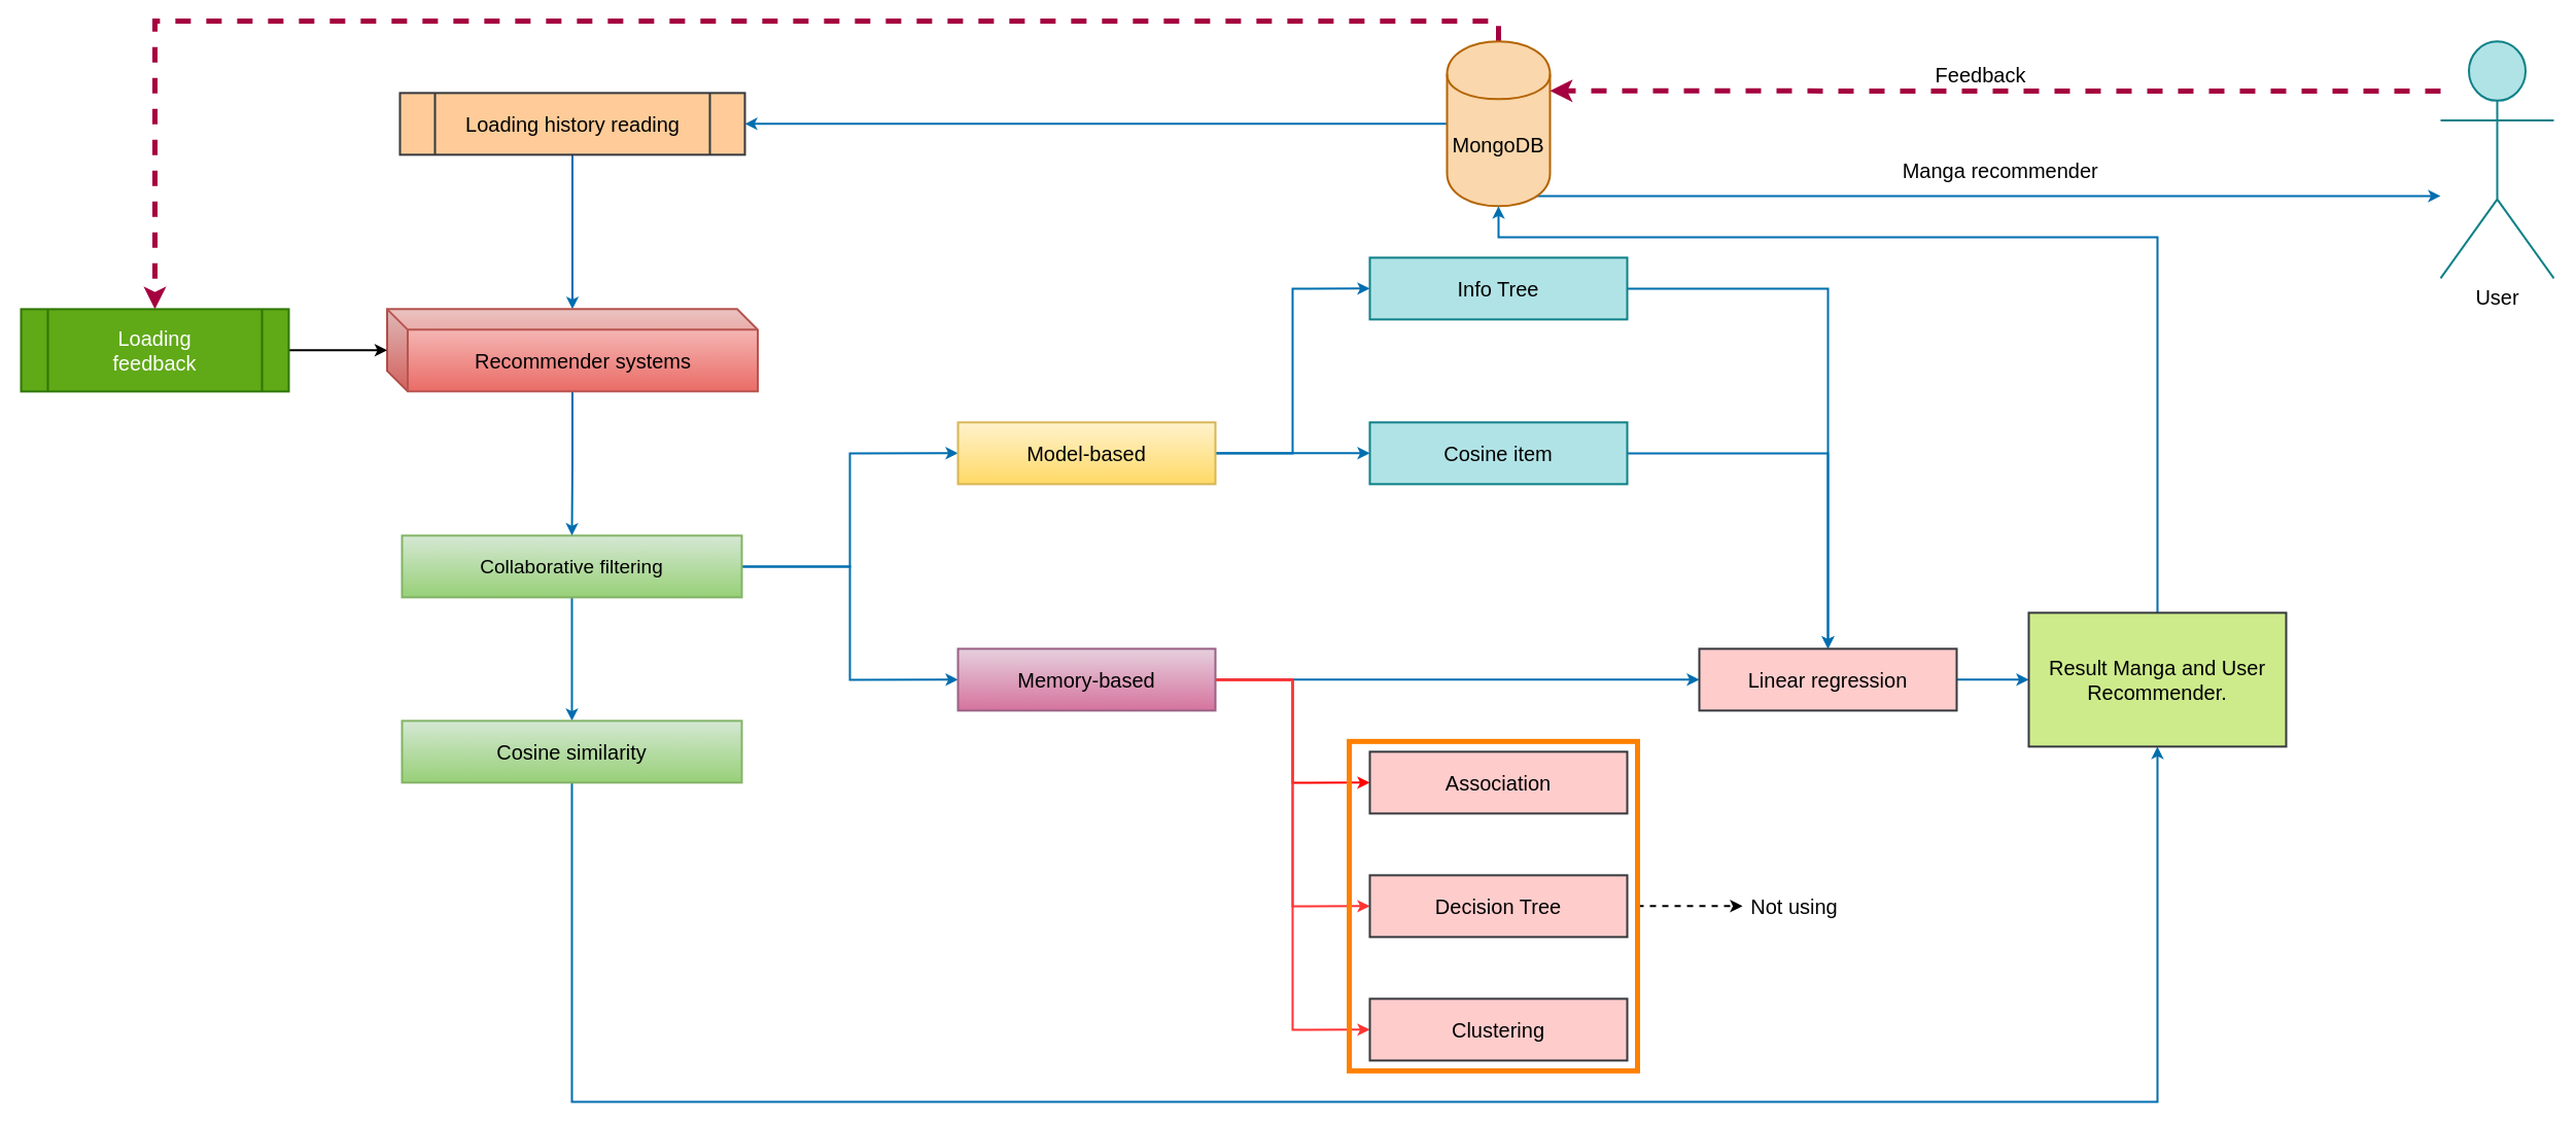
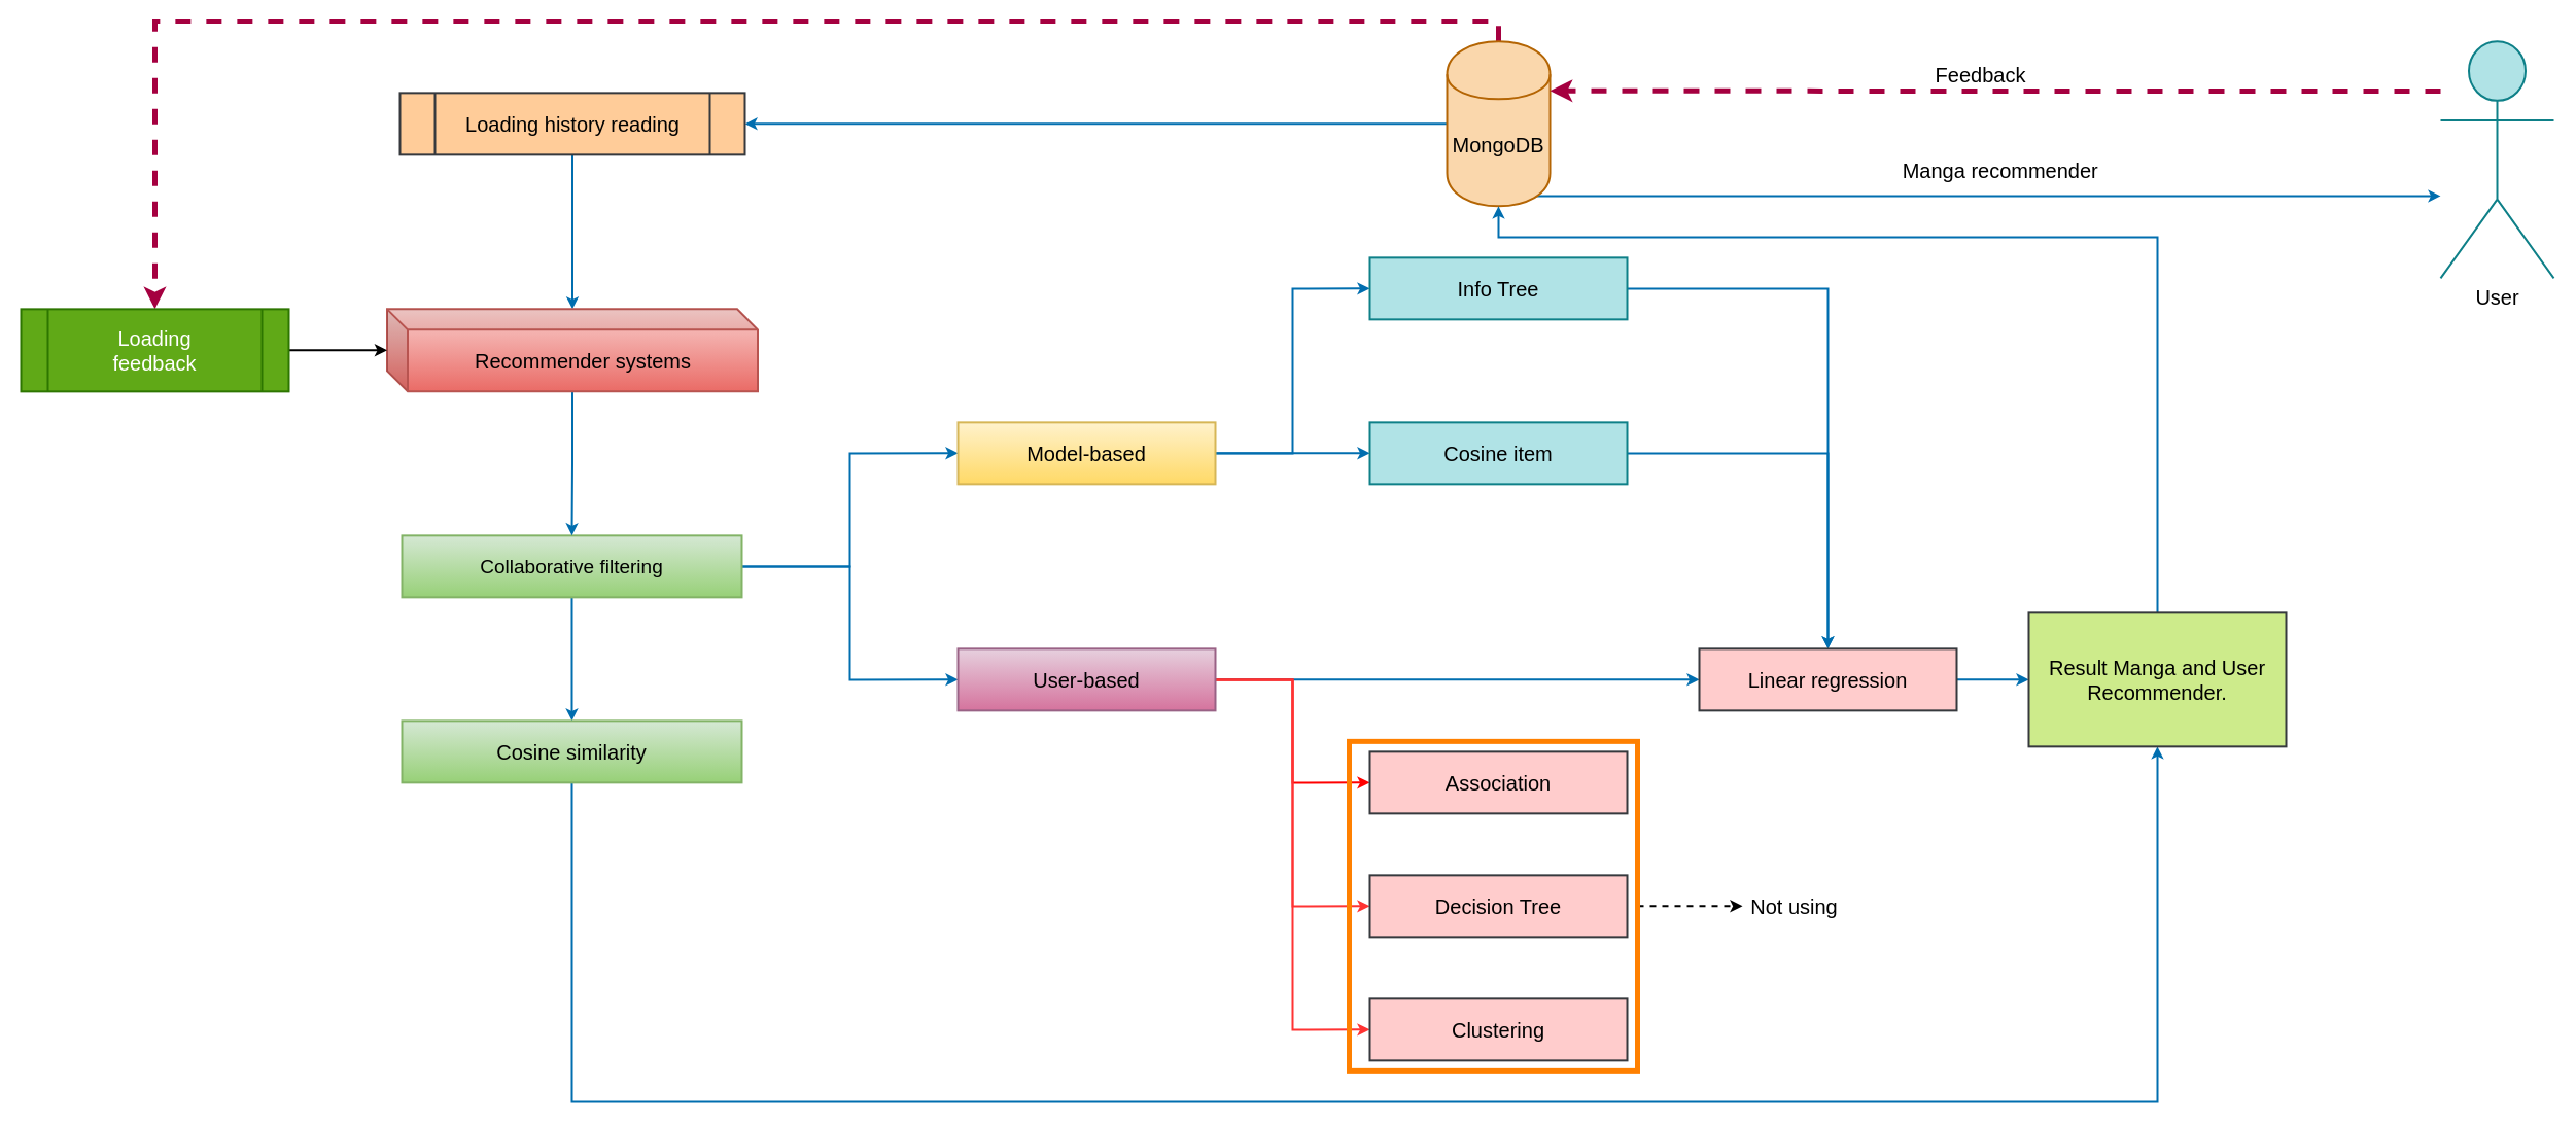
  <mxCell id="0" />
  <mxCell id="1" parent="0" />
  <mxCell id="2" style="edgeStyle=orthogonalEdgeStyle;rounded=0;orthogonalLoop=1;jettySize=auto;html=1;strokeWidth=2;fontSize=20;fillColor=#1ba1e2;strokeColor=#006EAF;" edge="1" parent="1" source="5" target="7"><mxGeometry relative="1" as="geometry" /></mxCell>
  <mxCell id="3" style="edgeStyle=orthogonalEdgeStyle;rounded=0;orthogonalLoop=1;jettySize=auto;html=1;strokeWidth=2;fontSize=20;exitX=0.85;exitY=0.95;exitDx=0;exitDy=0;exitPerimeter=0;fillColor=#1ba1e2;strokeColor=#006EAF;" edge="1" parent="1" source="5" target="37"><mxGeometry relative="1" as="geometry"><Array as="points"><mxPoint x="1490" y="189.86" /></Array></mxGeometry></mxCell>
  <mxCell id="4" style="edgeStyle=orthogonalEdgeStyle;rounded=0;orthogonalLoop=1;jettySize=auto;html=1;entryX=0.5;entryY=0;entryDx=0;entryDy=0;strokeWidth=5;fontSize=20;dashed=1;fillColor=#d80073;strokeColor=#A50040;" edge="1" parent="1" source="5" target="40"><mxGeometry relative="1" as="geometry"><Array as="points"><mxPoint x="1455" y="20" /><mxPoint x="150" y="20" /></Array></mxGeometry></mxCell>
  <mxCell id="5" value="MongoDB" style="shape=cylinder;whiteSpace=wrap;html=1;boundedLbl=1;backgroundOutline=1;strokeWidth=2;fontSize=20;fillColor=#fad7ac;strokeColor=#b46504;" vertex="1" parent="1"><mxGeometry x="1405" y="39.86" width="100" height="160" as="geometry" /></mxCell>
  <mxCell id="6" style="edgeStyle=orthogonalEdgeStyle;rounded=0;orthogonalLoop=1;jettySize=auto;html=1;strokeWidth=2;fontSize=20;fillColor=#1ba1e2;strokeColor=#006EAF;" edge="1" parent="1" source="7" target="35"><mxGeometry relative="1" as="geometry" /></mxCell>
  <mxCell id="7" value="Loading history reading" style="shape=process;whiteSpace=wrap;html=1;backgroundOutline=1;strokeWidth=2;fontSize=20;fillColor=#ffcc99;strokeColor=#36393d;" vertex="1" parent="1"><mxGeometry x="388" y="89.86" width="335" height="60" as="geometry" /></mxCell>
  <mxCell id="8" style="edgeStyle=orthogonalEdgeStyle;rounded=0;orthogonalLoop=1;jettySize=auto;html=1;entryX=0.5;entryY=0;entryDx=0;entryDy=0;strokeWidth=2;fontSize=20;fillColor=#1ba1e2;strokeColor=#006EAF;" edge="1" parent="1" source="11" target="13"><mxGeometry relative="1" as="geometry" /></mxCell>
  <mxCell id="9" style="edgeStyle=orthogonalEdgeStyle;rounded=0;orthogonalLoop=1;jettySize=auto;html=1;entryX=0;entryY=0.5;entryDx=0;entryDy=0;strokeWidth=2;fontSize=20;fillColor=#1ba1e2;strokeColor=#006EAF;" edge="1" parent="1" source="11" target="16"><mxGeometry relative="1" as="geometry" /></mxCell>
  <mxCell id="10" style="edgeStyle=orthogonalEdgeStyle;rounded=0;orthogonalLoop=1;jettySize=auto;html=1;entryX=0;entryY=0.5;entryDx=0;entryDy=0;strokeWidth=2;fontSize=20;fillColor=#1ba1e2;strokeColor=#006EAF;" edge="1" parent="1" source="11" target="21"><mxGeometry relative="1" as="geometry" /></mxCell>
  <mxCell id="11" value="&lt;span style=&quot;font-family: &amp;#34;arial&amp;#34; , , sans-serif ; font-size: 19px ; text-align: left&quot;&gt;Collaborative filtering&lt;/span&gt;" style="rounded=0;whiteSpace=wrap;html=1;strokeWidth=2;fontSize=20;gradientColor=#97d077;fillColor=#d5e8d4;strokeColor=#82b366;" vertex="1" parent="1"><mxGeometry x="390" y="519.86" width="330" height="60" as="geometry" /></mxCell>
  <mxCell id="12" style="edgeStyle=orthogonalEdgeStyle;rounded=0;orthogonalLoop=1;jettySize=auto;html=1;strokeWidth=2;fontSize=20;entryX=0.5;entryY=1;entryDx=0;entryDy=0;fillColor=#1ba1e2;strokeColor=#006EAF;" edge="1" parent="1" source="13" target="32"><mxGeometry relative="1" as="geometry"><Array as="points"><mxPoint x="555" y="1069.86" /><mxPoint x="2095" y="1069.86" /></Array></mxGeometry></mxCell>
  <mxCell id="13" value="Cosine similarity" style="rounded=0;whiteSpace=wrap;html=1;strokeWidth=2;fontSize=20;gradientColor=#97d077;fillColor=#d5e8d4;strokeColor=#82b366;" vertex="1" parent="1"><mxGeometry x="390" y="699.86" width="330" height="60" as="geometry" /></mxCell>
  <mxCell id="14" style="edgeStyle=orthogonalEdgeStyle;rounded=0;orthogonalLoop=1;jettySize=auto;html=1;entryX=0;entryY=0.5;entryDx=0;entryDy=0;strokeWidth=2;fontSize=20;strokeColor=#006EAF;" edge="1" parent="1" source="16" target="25"><mxGeometry relative="1" as="geometry" /></mxCell>
  <mxCell id="15" style="edgeStyle=orthogonalEdgeStyle;rounded=0;orthogonalLoop=1;jettySize=auto;html=1;entryX=0;entryY=0.5;entryDx=0;entryDy=0;strokeWidth=2;fontSize=20;strokeColor=#006EAF;" edge="1" parent="1" source="16" target="23"><mxGeometry relative="1" as="geometry" /></mxCell>
  <mxCell id="16" value="Model-based" style="rounded=0;whiteSpace=wrap;html=1;strokeWidth=2;fontSize=20;gradientColor=#ffd966;fillColor=#fff2cc;strokeColor=#d6b656;" vertex="1" parent="1"><mxGeometry x="930" y="409.86" width="250" height="60" as="geometry" /></mxCell>
  <mxCell id="17" style="edgeStyle=orthogonalEdgeStyle;rounded=0;orthogonalLoop=1;jettySize=auto;html=1;entryX=0;entryY=0.5;entryDx=0;entryDy=0;strokeWidth=2;fontSize=20;fillColor=#1ba1e2;strokeColor=#006EAF;" edge="1" parent="1" source="21" target="27"><mxGeometry relative="1" as="geometry" /></mxCell>
  <mxCell id="18" style="edgeStyle=orthogonalEdgeStyle;rounded=0;orthogonalLoop=1;jettySize=auto;html=1;entryX=0;entryY=0.5;entryDx=0;entryDy=0;strokeWidth=2;fontSize=20;fillColor=#d80073;strokeColor=#FF0000;" edge="1" parent="1" source="21" target="28"><mxGeometry relative="1" as="geometry" /></mxCell>
  <mxCell id="19" style="edgeStyle=orthogonalEdgeStyle;rounded=0;orthogonalLoop=1;jettySize=auto;html=1;entryX=0;entryY=0.5;entryDx=0;entryDy=0;strokeWidth=2;fontSize=20;strokeColor=#FF3333;" edge="1" parent="1" source="21" target="30"><mxGeometry relative="1" as="geometry" /></mxCell>
  <mxCell id="20" style="edgeStyle=orthogonalEdgeStyle;rounded=0;orthogonalLoop=1;jettySize=auto;html=1;entryX=0;entryY=0.5;entryDx=0;entryDy=0;strokeWidth=2;fontSize=20;strokeColor=#FF3333;" edge="1" parent="1" source="21" target="29"><mxGeometry relative="1" as="geometry" /></mxCell>
- <mxCell id="21" value="Memory-based" style="rounded=0;whiteSpace=wrap;html=1;strokeWidth=2;fontSize=20;gradientColor=#d5739d;fillColor=#e6d0de;strokeColor=#996185;" vertex="1" parent="1"><mxGeometry x="930" y="629.86" width="250" height="60" as="geometry" /></mxCell>
+ <mxCell id="21" value="User-based" style="rounded=0;whiteSpace=wrap;html=1;strokeWidth=2;fontSize=20;gradientColor=#d5739d;fillColor=#e6d0de;strokeColor=#996185;" vertex="1" parent="1"><mxGeometry x="930" y="629.86" width="250" height="60" as="geometry" /></mxCell>
  <mxCell id="22" style="edgeStyle=orthogonalEdgeStyle;rounded=0;orthogonalLoop=1;jettySize=auto;html=1;entryX=0.5;entryY=0;entryDx=0;entryDy=0;strokeWidth=2;fontSize=20;strokeColor=#006EAF;" edge="1" parent="1" source="23" target="27"><mxGeometry relative="1" as="geometry" /></mxCell>
  <mxCell id="23" value="Info Tree" style="rounded=0;whiteSpace=wrap;html=1;strokeWidth=2;fontSize=20;fillColor=#b0e3e6;strokeColor=#0e8088;" vertex="1" parent="1"><mxGeometry x="1330" y="249.86" width="250" height="60" as="geometry" /></mxCell>
  <mxCell id="24" style="edgeStyle=orthogonalEdgeStyle;rounded=0;orthogonalLoop=1;jettySize=auto;html=1;entryX=0.5;entryY=0;entryDx=0;entryDy=0;strokeWidth=2;fontSize=20;strokeColor=#006EAF;" edge="1" parent="1" source="25" target="27"><mxGeometry relative="1" as="geometry" /></mxCell>
  <mxCell id="25" value="Cosine item" style="rounded=0;whiteSpace=wrap;html=1;strokeWidth=2;fontSize=20;fillColor=#b0e3e6;strokeColor=#0e8088;" vertex="1" parent="1"><mxGeometry x="1330" y="409.86" width="250" height="60" as="geometry" /></mxCell>
  <mxCell id="26" style="edgeStyle=orthogonalEdgeStyle;rounded=0;orthogonalLoop=1;jettySize=auto;html=1;entryX=0;entryY=0.5;entryDx=0;entryDy=0;strokeWidth=2;fontSize=20;fillColor=#1ba1e2;strokeColor=#006EAF;" edge="1" parent="1" source="27" target="32"><mxGeometry relative="1" as="geometry" /></mxCell>
  <mxCell id="27" value="Linear regression" style="rounded=0;whiteSpace=wrap;html=1;strokeWidth=2;fontSize=20;fillColor=#ffcccc;strokeColor=#36393d;" vertex="1" parent="1"><mxGeometry x="1650" y="629.86" width="250" height="60" as="geometry" /></mxCell>
  <mxCell id="28" value="Association" style="rounded=0;whiteSpace=wrap;html=1;strokeWidth=2;fontSize=20;fillColor=#ffcccc;strokeColor=#36393d;" vertex="1" parent="1"><mxGeometry x="1330" y="729.86" width="250" height="60" as="geometry" /></mxCell>
  <mxCell id="29" value="Clustering" style="rounded=0;whiteSpace=wrap;html=1;strokeWidth=2;fontSize=20;fillColor=#ffcccc;strokeColor=#36393d;" vertex="1" parent="1"><mxGeometry x="1330" y="969.86" width="250" height="60" as="geometry" /></mxCell>
  <mxCell id="30" value="Decision Tree" style="rounded=0;whiteSpace=wrap;html=1;strokeWidth=2;fontSize=20;fillColor=#ffcccc;strokeColor=#36393d;" vertex="1" parent="1"><mxGeometry x="1330" y="849.86" width="250" height="60" as="geometry" /></mxCell>
  <mxCell id="31" style="edgeStyle=orthogonalEdgeStyle;rounded=0;orthogonalLoop=1;jettySize=auto;html=1;entryX=0.5;entryY=1;entryDx=0;entryDy=0;strokeWidth=2;fontSize=20;fillColor=#1ba1e2;strokeColor=#006EAF;" edge="1" parent="1" source="32" target="5"><mxGeometry relative="1" as="geometry"><Array as="points"><mxPoint x="2095" y="229.86" /><mxPoint x="1455" y="229.86" /></Array></mxGeometry></mxCell>
  <mxCell id="32" value="Result Manga and User&lt;br&gt;Recommender." style="rounded=0;whiteSpace=wrap;html=1;strokeWidth=2;fontSize=20;fillColor=#cdeb8b;strokeColor=#36393d;" vertex="1" parent="1"><mxGeometry x="1970" y="594.86" width="250" height="130" as="geometry" /></mxCell>
  <mxCell id="33" value="Manga&amp;nbsp;recommender&amp;nbsp;" style="text;html=1;align=center;verticalAlign=middle;resizable=0;points=[];autosize=1;fontSize=20;" vertex="1" parent="1"><mxGeometry x="1840" y="149.86" width="210" height="30" as="geometry" /></mxCell>
  <mxCell id="34" style="edgeStyle=orthogonalEdgeStyle;rounded=0;orthogonalLoop=1;jettySize=auto;html=1;entryX=0.5;entryY=0;entryDx=0;entryDy=0;strokeWidth=2;fontSize=20;fillColor=#1ba1e2;strokeColor=#006EAF;" edge="1" parent="1" source="35" target="11"><mxGeometry relative="1" as="geometry" /></mxCell>
  <mxCell id="35" value="Recommender systems" style="shape=cube;whiteSpace=wrap;html=1;boundedLbl=1;backgroundOutline=1;darkOpacity=0.05;darkOpacity2=0.1;strokeWidth=2;fontSize=20;gradientColor=#ea6b66;fillColor=#f8cecc;strokeColor=#b85450;" vertex="1" parent="1"><mxGeometry x="375.5" y="299.86" width="360" height="80" as="geometry" /></mxCell>
  <mxCell id="36" style="edgeStyle=orthogonalEdgeStyle;rounded=0;orthogonalLoop=1;jettySize=auto;html=1;entryX=1;entryY=0.3;entryDx=0;entryDy=0;strokeWidth=5;fontSize=20;dashed=1;fillColor=#d80073;strokeColor=#A50040;" edge="1" parent="1" source="37" target="5"><mxGeometry relative="1" as="geometry"><Array as="points"><mxPoint x="2150" y="87.86" /><mxPoint x="2150" y="87.86" /></Array></mxGeometry></mxCell>
  <mxCell id="37" value="User" style="shape=umlActor;verticalLabelPosition=bottom;labelBackgroundColor=#ffffff;verticalAlign=top;html=1;outlineConnect=0;strokeWidth=2;fontSize=20;fillColor=#b0e3e6;strokeColor=#0e8088;" vertex="1" parent="1"><mxGeometry x="2370" y="39.86" width="110" height="230" as="geometry" /></mxCell>
  <mxCell id="38" value="Feedback" style="text;html=1;align=center;verticalAlign=middle;resizable=0;points=[];autosize=1;fontSize=20;" vertex="1" parent="1"><mxGeometry x="1873" y="56.86" width="100" height="30" as="geometry" /></mxCell>
  <mxCell id="39" style="edgeStyle=orthogonalEdgeStyle;rounded=0;orthogonalLoop=1;jettySize=auto;html=1;strokeWidth=2;fontSize=20;" edge="1" parent="1" source="40" target="35"><mxGeometry relative="1" as="geometry" /></mxCell>
  <mxCell id="40" value="Loading &lt;br&gt;feedback" style="shape=process;whiteSpace=wrap;html=1;backgroundOutline=1;strokeWidth=2;fontSize=20;fillColor=#60a917;strokeColor=#2D7600;fontColor=#ffffff;" vertex="1" parent="1"><mxGeometry x="20" y="299.86" width="260" height="80" as="geometry" /></mxCell>
  <mxCell id="41" style="edgeStyle=orthogonalEdgeStyle;rounded=0;orthogonalLoop=1;jettySize=auto;html=1;dashed=1;strokeWidth=2;fontSize=20;" edge="1" parent="1" source="42" target="43"><mxGeometry relative="1" as="geometry" /></mxCell>
  <mxCell id="42" value="" style="rounded=0;whiteSpace=wrap;html=1;strokeWidth=5;fontSize=20;fillColor=none;strokeColor=#FF8000;gradientColor=none;" vertex="1" parent="1"><mxGeometry x="1310" y="719.86" width="280" height="320" as="geometry" /></mxCell>
  <mxCell id="43" value="Not using" style="text;html=1;align=center;verticalAlign=middle;resizable=0;points=[];autosize=1;fontSize=20;" vertex="1" parent="1"><mxGeometry x="1692" y="864.86" width="100" height="30" as="geometry" /></mxCell>
